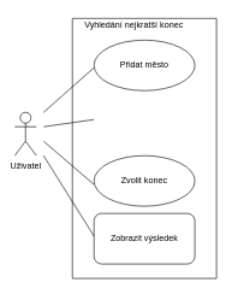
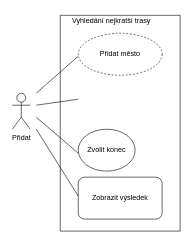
  <mxCell id="0" />
  <mxCell id="1" parent="0" />
  <mxCell id="2" value="" style="swimlane;startSize=0;" vertex="1" parent="1"><mxGeometry x="100" y="25" width="200" height="360" as="geometry" /></mxCell>
- <mxCell id="3" value="Přidat město" style="ellipse;whiteSpace=wrap;html=1;" vertex="1" parent="2"><mxGeometry x="30" y="30" width="140" height="70" as="geometry" /></mxCell>
- <mxCell id="4" value="Zvolit konec" style="ellipse;whiteSpace=wrap;html=1;" vertex="1" parent="2"><mxGeometry x="30" y="190" width="140" height="70" as="geometry" /></mxCell>
+ <mxCell id="3" value="Přidat město" style="ellipse;whiteSpace=wrap;html=1;dashed=1;" vertex="1" parent="2"><mxGeometry x="30" y="30" width="140" height="70" as="geometry" /></mxCell>
+ <mxCell id="4" value="Zvolit konec" style="ellipse;whiteSpace=wrap;html=1;" vertex="1" parent="2"><mxGeometry x="30" y="190" width="95" height="70" as="geometry" /></mxCell>
  <mxCell id="5" value="Zobrazit výsledek" style="whiteSpace=wrap;html=1;rounded=1;" vertex="1" parent="2"><mxGeometry x="30" y="270" width="140" height="70" as="geometry" /></mxCell>
- <mxCell id="6" value="Vyhledání nejkratší konec" style="text;html=1;align=center;verticalAlign=middle;resizable=0;points=[];autosize=1;strokeColor=none;fillColor=none;" vertex="1" parent="2"><mxGeometry x="10" y="-5" width="150" height="30" as="geometry" /></mxCell>
+ <mxCell id="6" value="Vyhledání nejkratší trasy" style="text;html=1;align=center;verticalAlign=middle;resizable=0;points=[];autosize=1;strokeColor=none;fillColor=none;" vertex="1" parent="2"><mxGeometry x="10" y="-5" width="150" height="30" as="geometry" /></mxCell>
  <mxCell id="7" value="" style="endArrow=none;html=1;rounded=0;entryX=0;entryY=0.546;entryDx=0;entryDy=0;entryPerimeter=0;" edge="1" parent="2"><mxGeometry width="50" height="50" relative="1" as="geometry"><mxPoint x="-40" y="150" as="sourcePoint" /><mxPoint x="30" y="140.0" as="targetPoint" /></mxGeometry></mxCell>
  <mxCell id="8" value="" style="endArrow=none;html=1;rounded=0;entryX=0;entryY=0.546;entryDx=0;entryDy=0;entryPerimeter=0;" edge="1" parent="2"><mxGeometry width="50" height="50" relative="1" as="geometry"><mxPoint x="-40" y="170" as="sourcePoint" /><mxPoint x="30" y="230" as="targetPoint" /></mxGeometry></mxCell>
- <mxCell id="9" value="Uživatel" style="shape=umlActor;verticalLabelPosition=bottom;verticalAlign=top;html=1;" vertex="1" parent="1"><mxGeometry x="20" y="155" width="30" height="60" as="geometry" /></mxCell>
+ <mxCell id="9" value="Přidat" style="shape=umlActor;verticalLabelPosition=bottom;verticalAlign=top;html=1;" vertex="1" parent="1"><mxGeometry x="20" y="155" width="30" height="60" as="geometry" /></mxCell>
  <mxCell id="10" value="" style="endArrow=none;html=1;rounded=0;entryX=0;entryY=0.546;entryDx=0;entryDy=0;entryPerimeter=0;" edge="1" parent="1" target="3"><mxGeometry width="50" height="50" relative="1" as="geometry"><mxPoint x="60" y="155" as="sourcePoint" /><mxPoint x="110" y="185" as="targetPoint" /></mxGeometry></mxCell>
  <mxCell id="11" value="" style="endArrow=none;html=1;rounded=0;entryX=0;entryY=0.45;entryDx=0;entryDy=0;entryPerimeter=0;" edge="1" parent="1" target="5"><mxGeometry width="50" height="50" relative="1" as="geometry"><mxPoint x="60" y="215" as="sourcePoint" /><mxPoint x="110" y="235" as="targetPoint" /></mxGeometry></mxCell>
